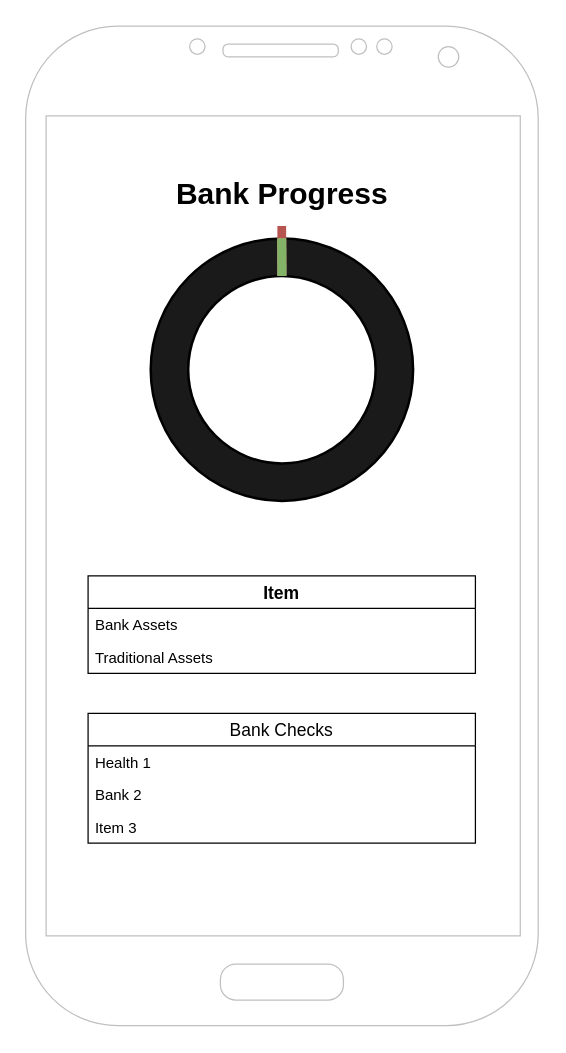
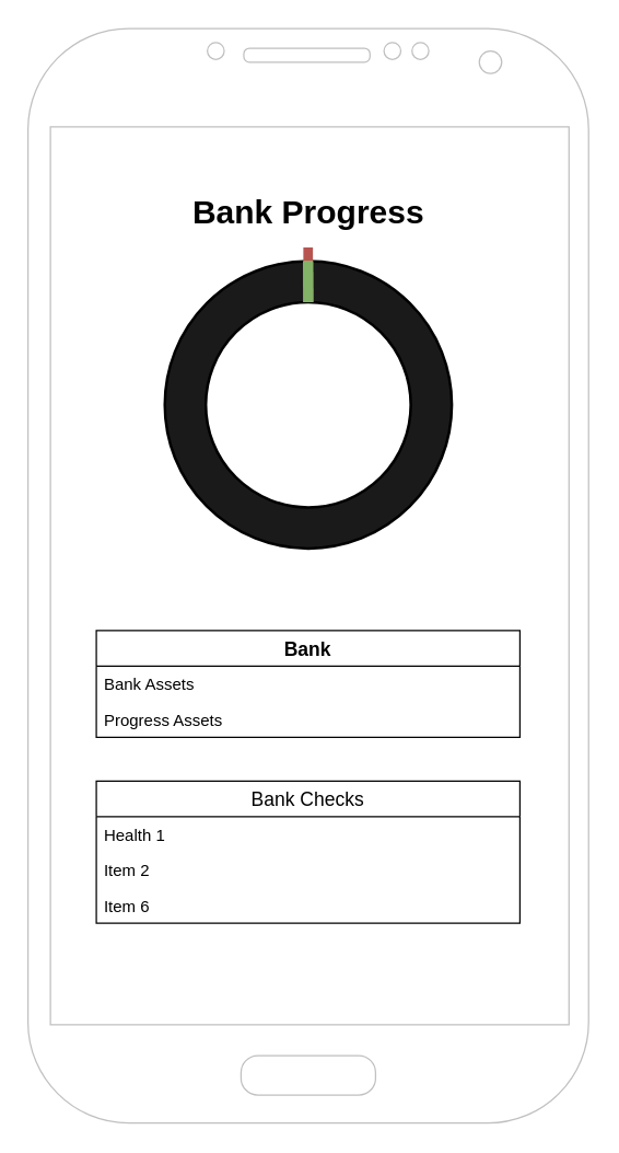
  <mxCell id="0" />
  <mxCell id="1" parent="0" />
  <mxCell id="2" value="" style="rounded=0;whiteSpace=wrap;html=1;" vertex="1" parent="1"><mxGeometry x="30" y="90" width="390" height="660" as="geometry" /></mxCell>
  <mxCell id="3" value="" style="verticalLabelPosition=bottom;verticalAlign=top;html=1;shadow=0;dashed=0;strokeWidth=1;shape=mxgraph.android.phone2;strokeColor=#c0c0c0;" vertex="1" parent="1"><mxGeometry x="20" y="20" width="410.26" height="800" as="geometry" /></mxCell>
  <mxCell id="4" value="" style="strokeWidth=2;html=1;shape=mxgraph.flowchart.start_2;whiteSpace=wrap;fillColor=#1A1A1A;" vertex="1" parent="1"><mxGeometry x="120.13" y="190" width="210" height="210" as="geometry" /></mxCell>
  <mxCell id="5" value="" style="strokeWidth=2;html=1;shape=mxgraph.flowchart.start_2;whiteSpace=wrap;" vertex="1" parent="1"><mxGeometry x="150.13" y="220" width="150" height="150" as="geometry" /></mxCell>
  <mxCell id="6" value="" style="endArrow=none;html=1;exitX=0.5;exitY=0;exitDx=0;exitDy=0;exitPerimeter=0;fillColor=#f8cecc;strokeColor=#b85450;strokeWidth=7;" edge="1" parent="1" source="5"><mxGeometry width="50" height="50" relative="1" as="geometry"><mxPoint x="210" y="230" as="sourcePoint" /><mxPoint x="225" y="180" as="targetPoint" /></mxGeometry></mxCell>
  <mxCell id="7" value="" style="endArrow=none;html=1;exitX=0.5;exitY=0;exitDx=0;exitDy=0;exitPerimeter=0;fillColor=#dae8fc;strokeColor=#6c8ebf;strokeWidth=7;" edge="1" parent="1"><mxGeometry width="50" height="50" relative="1" as="geometry"><mxPoint x="225.12" y="220" as="sourcePoint" /><mxPoint x="225" y="190" as="targetPoint" /></mxGeometry></mxCell>
  <mxCell id="8" value="" style="endArrow=none;html=1;exitX=0.5;exitY=0;exitDx=0;exitDy=0;exitPerimeter=0;fillColor=#fff2cc;strokeColor=#d6b656;strokeWidth=7;" edge="1" parent="1"><mxGeometry width="50" height="50" relative="1" as="geometry"><mxPoint x="225.17" y="220" as="sourcePoint" /><mxPoint x="225.05" y="190" as="targetPoint" /></mxGeometry></mxCell>
  <mxCell id="9" value="" style="endArrow=none;html=1;exitX=0.5;exitY=0;exitDx=0;exitDy=0;exitPerimeter=0;fillColor=#d5e8d4;strokeColor=#82b366;strokeWidth=7;" edge="1" parent="1"><mxGeometry width="50" height="50" relative="1" as="geometry"><mxPoint x="225.17" y="220" as="sourcePoint" /><mxPoint x="225.05" y="190" as="targetPoint" /></mxGeometry></mxCell>
  <mxCell id="10" value="Bank Progress" style="text;strokeColor=none;fillColor=none;html=1;fontSize=24;fontStyle=1;verticalAlign=middle;align=center;" vertex="1" parent="1"><mxGeometry x="132.63" y="140" width="185" height="30" as="geometry" /></mxCell>
- <mxCell id="11" value="Item" style="swimlane;fontStyle=1;childLayout=stackLayout;horizontal=1;startSize=26;horizontalStack=0;resizeParent=1;resizeParentMax=0;resizeLast=0;collapsible=1;marginBottom=0;fillColor=#FFFFFF;fontSize=14;" vertex="1" parent="1"><mxGeometry x="70" y="460" width="310" height="78" as="geometry" /></mxCell>
+ <mxCell id="11" value="Bank" style="swimlane;fontStyle=1;childLayout=stackLayout;horizontal=1;startSize=26;horizontalStack=0;resizeParent=1;resizeParentMax=0;resizeLast=0;collapsible=1;marginBottom=0;fillColor=#FFFFFF;fontSize=14;" vertex="1" parent="1"><mxGeometry x="70" y="460" width="310" height="78" as="geometry" /></mxCell>
  <mxCell id="12" value="Bank Assets" style="text;strokeColor=none;fillColor=none;align=left;verticalAlign=top;spacingLeft=4;spacingRight=4;overflow=hidden;rotatable=0;points=[[0,0.5],[1,0.5]];portConstraint=eastwest;" vertex="1" parent="11"><mxGeometry y="26" width="310" height="26" as="geometry" /></mxCell>
- <mxCell id="13" value="Traditional Assets" style="text;strokeColor=none;fillColor=none;align=left;verticalAlign=top;spacingLeft=4;spacingRight=4;overflow=hidden;rotatable=0;points=[[0,0.5],[1,0.5]];portConstraint=eastwest;" vertex="1" parent="11"><mxGeometry y="52" width="310" height="26" as="geometry" /></mxCell>
+ <mxCell id="13" value="Progress Assets" style="text;strokeColor=none;fillColor=none;align=left;verticalAlign=top;spacingLeft=4;spacingRight=4;overflow=hidden;rotatable=0;points=[[0,0.5],[1,0.5]];portConstraint=eastwest;" vertex="1" parent="11"><mxGeometry y="52" width="310" height="26" as="geometry" /></mxCell>
  <mxCell id="14" value="Bank Checks" style="swimlane;fontStyle=0;childLayout=stackLayout;horizontal=1;startSize=26;horizontalStack=0;resizeParent=1;resizeParentMax=0;resizeLast=0;collapsible=1;marginBottom=0;fontSize=14;fillColor=#FFFFFF;" vertex="1" parent="1"><mxGeometry x="70" y="570" width="310" height="104" as="geometry" /></mxCell>
  <mxCell id="15" value="Health 1" style="text;strokeColor=none;fillColor=none;align=left;verticalAlign=top;spacingLeft=4;spacingRight=4;overflow=hidden;rotatable=0;points=[[0,0.5],[1,0.5]];portConstraint=eastwest;" vertex="1" parent="14"><mxGeometry y="26" width="310" height="26" as="geometry" /></mxCell>
- <mxCell id="16" value="Bank 2" style="text;strokeColor=none;fillColor=none;align=left;verticalAlign=top;spacingLeft=4;spacingRight=4;overflow=hidden;rotatable=0;points=[[0,0.5],[1,0.5]];portConstraint=eastwest;" vertex="1" parent="14"><mxGeometry y="52" width="310" height="26" as="geometry" /></mxCell>
- <mxCell id="17" value="Item 3" style="text;strokeColor=none;fillColor=none;align=left;verticalAlign=top;spacingLeft=4;spacingRight=4;overflow=hidden;rotatable=0;points=[[0,0.5],[1,0.5]];portConstraint=eastwest;" vertex="1" parent="14"><mxGeometry y="78" width="310" height="26" as="geometry" /></mxCell>
+ <mxCell id="16" value="Item 2" style="text;strokeColor=none;fillColor=none;align=left;verticalAlign=top;spacingLeft=4;spacingRight=4;overflow=hidden;rotatable=0;points=[[0,0.5],[1,0.5]];portConstraint=eastwest;" vertex="1" parent="14"><mxGeometry y="52" width="310" height="26" as="geometry" /></mxCell>
+ <mxCell id="17" value="Item 6" style="text;strokeColor=none;fillColor=none;align=left;verticalAlign=top;spacingLeft=4;spacingRight=4;overflow=hidden;rotatable=0;points=[[0,0.5],[1,0.5]];portConstraint=eastwest;" vertex="1" parent="14"><mxGeometry y="78" width="310" height="26" as="geometry" /></mxCell>
